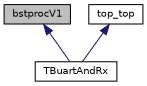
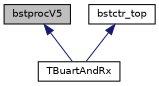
  digraph {
    node [color=black fillcolor=white fontname=Helvetica fontsize=10 shape=record style=filled]
    edge [color=midnightblue dir=back fontname=Helvetica fontsize=10 labelfontname=Helvetica labelfontsize=10 style=solid]
-   n1 [fillcolor=grey75 fontcolor=black height=0.2 label=bstprocV1 width=0.4]
+   n1 [fillcolor=grey75 fontcolor=black height=0.2 label=bstprocV5 width=0.4]
    n2 [height=0.2 label=TBuartAndRx width=0.4]
-   n3 [height=0.2 label=top_top width=0.4]
+   n3 [height=0.2 label=bstctr_top width=0.4]
    n1 -> n2
    n3 -> n2
  }
